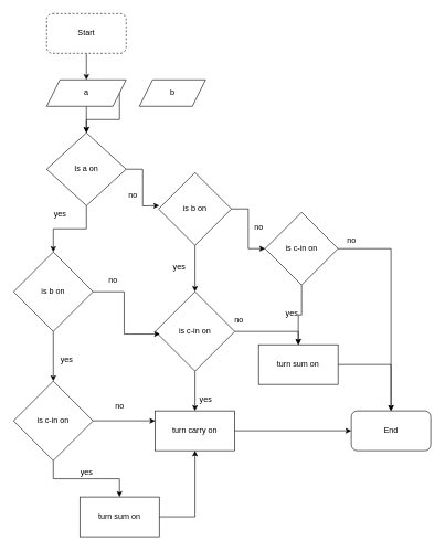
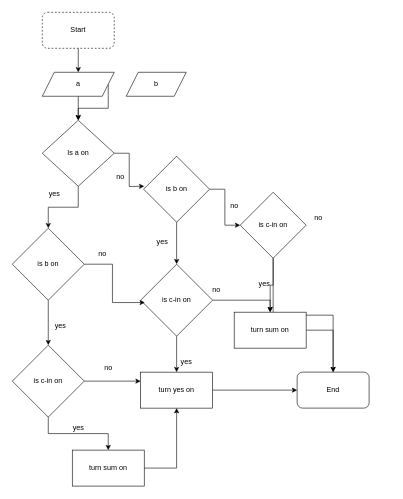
  <mxCell id="0" />
  <mxCell id="1" parent="0" />
  <mxCell id="2" style="edgeStyle=orthogonalEdgeStyle;rounded=0;orthogonalLoop=1;jettySize=auto;html=1;exitX=0.5;exitY=1;exitDx=0;exitDy=0;entryX=0.5;entryY=0;entryDx=0;entryDy=0;" parent="1" source="3" target="9" edge="1"><mxGeometry relative="1" as="geometry" /></mxCell>
  <mxCell id="3" value="Start" style="rounded=1;whiteSpace=wrap;html=1;dashed=1;" parent="1" vertex="1"><mxGeometry x="70" y="20" width="120" height="60" as="geometry" /></mxCell>
  <mxCell id="4" style="edgeStyle=orthogonalEdgeStyle;rounded=0;orthogonalLoop=1;jettySize=auto;html=1;entryX=0.5;entryY=0;entryDx=0;entryDy=0;" parent="1" source="6" target="12" edge="1"><mxGeometry relative="1" as="geometry" /></mxCell>
  <mxCell id="5" style="edgeStyle=orthogonalEdgeStyle;rounded=0;orthogonalLoop=1;jettySize=auto;html=1;" parent="1" source="6" edge="1"><mxGeometry relative="1" as="geometry"><mxPoint x="240" y="310" as="targetPoint" /></mxGeometry></mxCell>
  <mxCell id="6" value="Is a on" style="rhombus;whiteSpace=wrap;html=1;" parent="1" vertex="1"><mxGeometry x="70" y="200" width="120" height="110" as="geometry" /></mxCell>
  <mxCell id="7" style="edgeStyle=orthogonalEdgeStyle;rounded=0;orthogonalLoop=1;jettySize=auto;html=1;exitX=1;exitY=0.5;exitDx=0;exitDy=0;" parent="1" source="9" target="6" edge="1"><mxGeometry relative="1" as="geometry" /></mxCell>
  <mxCell id="8" style="edgeStyle=orthogonalEdgeStyle;rounded=0;orthogonalLoop=1;jettySize=auto;html=1;" parent="1" source="9" edge="1"><mxGeometry relative="1" as="geometry"><mxPoint x="130" y="200" as="targetPoint" /></mxGeometry></mxCell>
  <mxCell id="9" value="a" style="shape=parallelogram;perimeter=parallelogramPerimeter;whiteSpace=wrap;html=1;fixedSize=1;" parent="1" vertex="1"><mxGeometry x="70" y="120" width="120" height="40" as="geometry" /></mxCell>
  <mxCell id="10" value="b" style="shape=parallelogram;perimeter=parallelogramPerimeter;whiteSpace=wrap;html=1;fixedSize=1;" parent="1" vertex="1"><mxGeometry x="210" y="120" width="100" height="40" as="geometry" /></mxCell>
  <mxCell id="11" style="edgeStyle=orthogonalEdgeStyle;rounded=0;orthogonalLoop=1;jettySize=auto;html=1;exitX=0.5;exitY=1;exitDx=0;exitDy=0;entryX=0.5;entryY=0;entryDx=0;entryDy=0;" parent="1" source="12" target="39" edge="1"><mxGeometry relative="1" as="geometry" /></mxCell>
  <mxCell id="12" value="is b on" style="rhombus;whiteSpace=wrap;html=1;" parent="1" vertex="1"><mxGeometry x="20" y="380" width="120" height="120" as="geometry" /></mxCell>
  <mxCell id="13" value="yes" style="text;html=1;align=center;verticalAlign=middle;resizable=0;points=[];autosize=1;strokeColor=none;fillColor=none;" parent="1" vertex="1"><mxGeometry x="70" y="308" width="40" height="30" as="geometry" /></mxCell>
  <mxCell id="14" style="edgeStyle=orthogonalEdgeStyle;rounded=0;orthogonalLoop=1;jettySize=auto;html=1;exitX=1;exitY=0.5;exitDx=0;exitDy=0;" parent="1" source="16" target="21" edge="1"><mxGeometry relative="1" as="geometry" /></mxCell>
  <mxCell id="15" style="edgeStyle=orthogonalEdgeStyle;rounded=0;orthogonalLoop=1;jettySize=auto;html=1;" parent="1" source="16" edge="1"><mxGeometry relative="1" as="geometry"><mxPoint x="294" y="440" as="targetPoint" /></mxGeometry></mxCell>
  <mxCell id="16" value="is b on" style="rhombus;whiteSpace=wrap;html=1;" parent="1" vertex="1"><mxGeometry x="239" y="260" width="110" height="110" as="geometry" /></mxCell>
  <mxCell id="17" value="no" style="text;html=1;align=center;verticalAlign=middle;resizable=0;points=[];autosize=1;strokeColor=none;fillColor=none;" parent="1" vertex="1"><mxGeometry x="180" y="280" width="40" height="30" as="geometry" /></mxCell>
  <mxCell id="18" value="yes" style="text;html=1;align=center;verticalAlign=middle;resizable=0;points=[];autosize=1;strokeColor=none;fillColor=none;" parent="1" vertex="1"><mxGeometry x="250" y="388" width="40" height="30" as="geometry" /></mxCell>
  <mxCell id="19" style="edgeStyle=orthogonalEdgeStyle;rounded=0;orthogonalLoop=1;jettySize=auto;html=1;entryX=0.5;entryY=0;entryDx=0;entryDy=0;" parent="1" source="21" target="23" edge="1"><mxGeometry relative="1" as="geometry" /></mxCell>
  <mxCell id="20" style="edgeStyle=orthogonalEdgeStyle;rounded=0;orthogonalLoop=1;jettySize=auto;html=1;exitX=0.5;exitY=1;exitDx=0;exitDy=0;entryX=0.5;entryY=0;entryDx=0;entryDy=0;" parent="1" source="21" target="26" edge="1"><mxGeometry relative="1" as="geometry" /></mxCell>
  <mxCell id="21" value="is c-in on" style="rhombus;whiteSpace=wrap;html=1;" parent="1" vertex="1"><mxGeometry x="400" y="320" width="110" height="110" as="geometry" /></mxCell>
  <mxCell id="22" value="no" style="text;html=1;align=center;verticalAlign=middle;resizable=0;points=[];autosize=1;strokeColor=none;fillColor=none;" parent="1" vertex="1"><mxGeometry x="370" y="328" width="40" height="30" as="geometry" /></mxCell>
- <mxCell id="23" value="End" style="rounded=1;whiteSpace=wrap;html=1;" parent="1" vertex="1"><mxGeometry x="530" y="620" width="120" height="60" as="geometry" /></mxCell>
+ <mxCell id="23" value="End" style="rounded=1;whiteSpace=wrap;html=1;" parent="1" vertex="1"><mxGeometry x="495" y="620" width="120" height="60" as="geometry" /></mxCell>
  <mxCell id="24" value="no" style="text;html=1;align=center;verticalAlign=middle;resizable=0;points=[];autosize=1;strokeColor=none;fillColor=none;" parent="1" vertex="1"><mxGeometry x="510" y="348" width="40" height="30" as="geometry" /></mxCell>
  <mxCell id="25" style="edgeStyle=orthogonalEdgeStyle;rounded=0;orthogonalLoop=1;jettySize=auto;html=1;exitX=1;exitY=0.5;exitDx=0;exitDy=0;entryX=0.5;entryY=0;entryDx=0;entryDy=0;" parent="1" source="26" target="23" edge="1"><mxGeometry relative="1" as="geometry" /></mxCell>
  <mxCell id="26" value="turn sum on" style="whiteSpace=wrap;html=1;" parent="1" vertex="1"><mxGeometry x="390" y="520" width="120" height="60" as="geometry" /></mxCell>
  <mxCell id="27" value="yes" style="text;html=1;align=center;verticalAlign=middle;resizable=0;points=[];autosize=1;strokeColor=none;fillColor=none;" parent="1" vertex="1"><mxGeometry x="420" y="458" width="40" height="30" as="geometry" /></mxCell>
  <mxCell id="28" style="edgeStyle=orthogonalEdgeStyle;rounded=0;orthogonalLoop=1;jettySize=auto;html=1;entryX=0.5;entryY=0;entryDx=0;entryDy=0;" parent="1" source="30" target="26" edge="1"><mxGeometry relative="1" as="geometry" /></mxCell>
  <mxCell id="29" style="edgeStyle=orthogonalEdgeStyle;rounded=0;orthogonalLoop=1;jettySize=auto;html=1;" parent="1" source="30" target="33" edge="1"><mxGeometry relative="1" as="geometry" /></mxCell>
  <mxCell id="30" value="is c-in on" style="rhombus;whiteSpace=wrap;html=1;" parent="1" vertex="1"><mxGeometry x="234" y="440" width="120" height="120" as="geometry" /></mxCell>
  <mxCell id="31" value="no" style="text;html=1;align=center;verticalAlign=middle;resizable=0;points=[];autosize=1;strokeColor=none;fillColor=none;" parent="1" vertex="1"><mxGeometry x="340" y="468" width="40" height="30" as="geometry" /></mxCell>
  <mxCell id="32" style="edgeStyle=orthogonalEdgeStyle;rounded=0;orthogonalLoop=1;jettySize=auto;html=1;" parent="1" source="33" target="23" edge="1"><mxGeometry relative="1" as="geometry" /></mxCell>
- <mxCell id="33" value="turn carry on" style="whiteSpace=wrap;html=1;" parent="1" vertex="1"><mxGeometry x="234" y="620" width="120" height="60" as="geometry" /></mxCell>
+ <mxCell id="33" value="turn yes on" style="whiteSpace=wrap;html=1;" parent="1" vertex="1"><mxGeometry x="234" y="620" width="120" height="60" as="geometry" /></mxCell>
  <mxCell id="34" value="yes" style="text;html=1;align=center;verticalAlign=middle;resizable=0;points=[];autosize=1;strokeColor=none;fillColor=none;" parent="1" vertex="1"><mxGeometry x="290" y="588" width="40" height="30" as="geometry" /></mxCell>
  <mxCell id="35" style="edgeStyle=orthogonalEdgeStyle;rounded=0;orthogonalLoop=1;jettySize=auto;html=1;entryX=0.058;entryY=0.533;entryDx=0;entryDy=0;entryPerimeter=0;" parent="1" source="12" target="30" edge="1"><mxGeometry relative="1" as="geometry" /></mxCell>
  <mxCell id="36" value="no" style="text;html=1;align=center;verticalAlign=middle;resizable=0;points=[];autosize=1;strokeColor=none;fillColor=none;" parent="1" vertex="1"><mxGeometry x="150" y="408" width="40" height="30" as="geometry" /></mxCell>
  <mxCell id="37" style="edgeStyle=orthogonalEdgeStyle;rounded=0;orthogonalLoop=1;jettySize=auto;html=1;exitX=1;exitY=0.5;exitDx=0;exitDy=0;entryX=0;entryY=0.25;entryDx=0;entryDy=0;" parent="1" source="39" target="33" edge="1"><mxGeometry relative="1" as="geometry" /></mxCell>
  <mxCell id="38" style="edgeStyle=orthogonalEdgeStyle;rounded=0;orthogonalLoop=1;jettySize=auto;html=1;exitX=0.5;exitY=1;exitDx=0;exitDy=0;" parent="1" source="39" target="43" edge="1"><mxGeometry relative="1" as="geometry" /></mxCell>
  <mxCell id="39" value="is c-in on" style="rhombus;whiteSpace=wrap;html=1;" parent="1" vertex="1"><mxGeometry x="20" y="575" width="120" height="120" as="geometry" /></mxCell>
  <mxCell id="40" value="yes" style="text;html=1;align=center;verticalAlign=middle;resizable=0;points=[];autosize=1;strokeColor=none;fillColor=none;" parent="1" vertex="1"><mxGeometry x="80" y="528" width="40" height="30" as="geometry" /></mxCell>
  <mxCell id="41" value="no" style="text;html=1;align=center;verticalAlign=middle;resizable=0;points=[];autosize=1;strokeColor=none;fillColor=none;" parent="1" vertex="1"><mxGeometry x="160" y="598" width="40" height="30" as="geometry" /></mxCell>
  <mxCell id="42" style="edgeStyle=orthogonalEdgeStyle;rounded=0;orthogonalLoop=1;jettySize=auto;html=1;exitX=1;exitY=0.5;exitDx=0;exitDy=0;entryX=0.5;entryY=1;entryDx=0;entryDy=0;" parent="1" source="43" target="33" edge="1"><mxGeometry relative="1" as="geometry" /></mxCell>
  <mxCell id="43" value="turn sum on" style="whiteSpace=wrap;html=1;" parent="1" vertex="1"><mxGeometry x="120" y="750" width="120" height="60" as="geometry" /></mxCell>
  <mxCell id="44" value="yes" style="text;html=1;align=center;verticalAlign=middle;resizable=0;points=[];autosize=1;strokeColor=none;fillColor=none;" parent="1" vertex="1"><mxGeometry x="110" y="698" width="40" height="30" as="geometry" /></mxCell>
